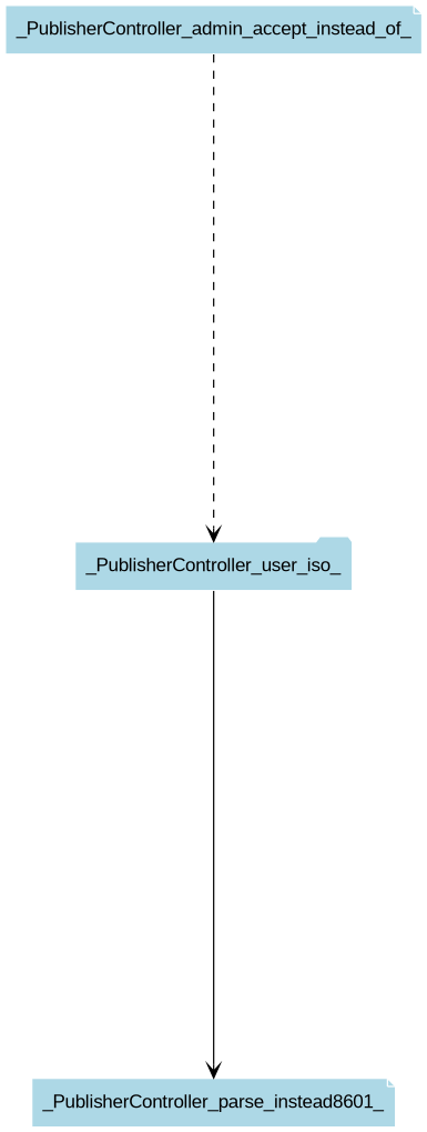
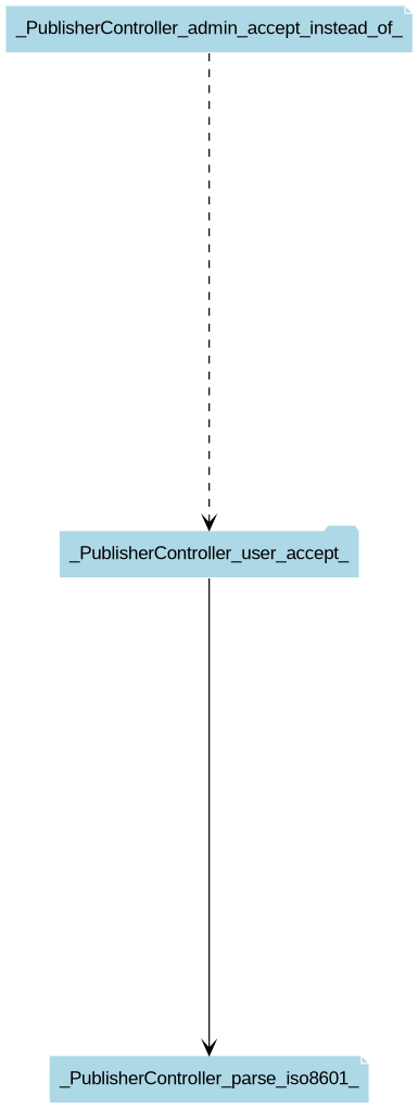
  digraph {
    nodesep=0.5
    ranksep=5
    node [color=white fillcolor=lightblue fontname=Arial shape=note style=filled]
    edge [arrowhead=vee fontname=Arial]
-   _PublisherController_user_accept_ [shape=folder label=_PublisherController_user_iso_]
-   _PublisherController_parse_iso8601_ [label=_PublisherController_parse_instead8601_]
+   _PublisherController_user_accept_ [shape=folder]
+   _PublisherController_parse_iso8601_
    _PublisherController_admin_accept_instead_of_
    _PublisherController_user_accept_ -> _PublisherController_parse_iso8601_ [style=solid]
    _PublisherController_admin_accept_instead_of_ -> _PublisherController_user_accept_ [style=dashed]
  }
